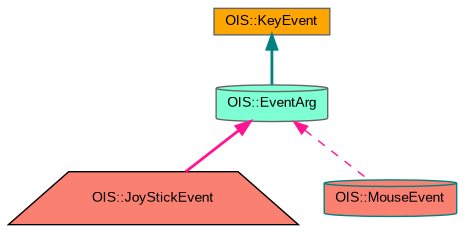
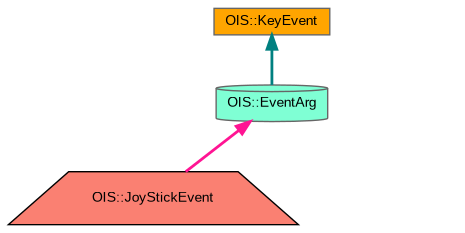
  digraph {
    fontname="Liberation Sans"
    node [color=gray40 fillcolor=salmon fontname="Liberation Sans" fontsize=10 shape=cylinder style=filled]
    edge [color=deeppink dir=back fontname="Liberation Sans" fontsize=10 labelfontname="FreeSans.ttf" labelfontsize=10 style=bold]
    n1 [fillcolor=aquamarine fontcolor=black height=0.2 label="OIS::EventArg" width=0.4]
    n2 [color=black height=0.2 label="OIS::JoyStickEvent" shape=trapezium width=0.4]
-   n3 [color=teal height=0.2 label="OIS::MouseEvent" width=0.4]
    n4 [fillcolor=orange height=0.2 label="OIS::KeyEvent" shape=box width=0.4]
    n1 -> n2
-   n1 -> n3 [style=dashed]
    n4 -> n1 [color=teal]
  }
